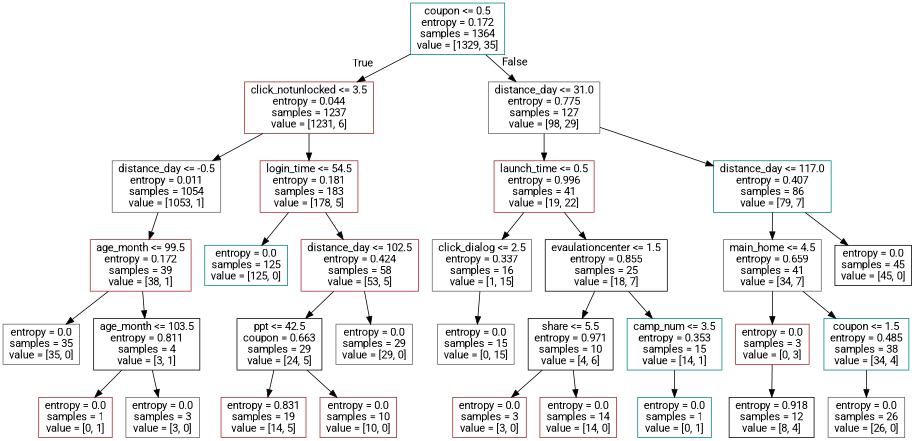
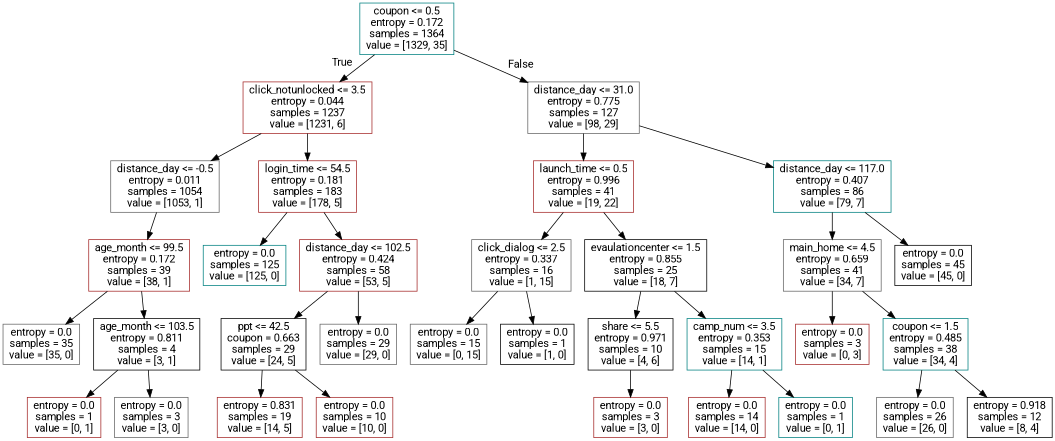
  digraph {
    fontname=Roboto
    node [color=brown fontname=Roboto shape=box]
    edge [fontname=Roboto]
    n1 [color=teal label="coupon <= 0.5\nentropy = 0.172\nsamples = 1364\nvalue = [1329, 35]"]
    n2 [label="click_notunlocked <= 3.5\nentropy = 0.044\nsamples = 1237\nvalue = [1231, 6]"]
    n3 [color=gray40 label="distance_day <= 31.0\nentropy = 0.775\nsamples = 127\nvalue = [98, 29]"]
    n4 [color=gray40 label="distance_day <= -0.5\nentropy = 0.011\nsamples = 1054\nvalue = [1053, 1]"]
    n5 [label="login_time <= 54.5\nentropy = 0.181\nsamples = 183\nvalue = [178, 5]"]
    n6 [label="launch_time <= 0.5\nentropy = 0.996\nsamples = 41\nvalue = [19, 22]"]
    n7 [color=teal label="distance_day <= 117.0\nentropy = 0.407\nsamples = 86\nvalue = [79, 7]"]
    n8 [label="age_month <= 99.5\nentropy = 0.172\nsamples = 39\nvalue = [38, 1]"]
    n9 [color=teal label="entropy = 0.0\nsamples = 125\nvalue = [125, 0]"]
    n10 [label="distance_day <= 102.5\nentropy = 0.424\nsamples = 58\nvalue = [53, 5]"]
    n11 [color=gray40 label="entropy = 0.0\nsamples = 35\nvalue = [35, 0]"]
    n12 [color=black label="age_month <= 103.5\nentropy = 0.811\nsamples = 4\nvalue = [3, 1]"]
    n13 [label="entropy = 0.0\nsamples = 1\nvalue = [0, 1]"]
    n14 [color=gray40 label="entropy = 0.0\nsamples = 3\nvalue = [3, 0]"]
    n15 [color=black label="ppt <= 42.5\ncoupon = 0.663\nsamples = 29\nvalue = [24, 5]"]
    n16 [color=gray40 label="entropy = 0.0\nsamples = 29\nvalue = [29, 0]"]
    n17 [label="entropy = 0.831\nsamples = 19\nvalue = [14, 5]"]
    n18 [label="entropy = 0.0\nsamples = 10\nvalue = [10, 0]"]
    n19 [color=gray40 label="click_dialog <= 2.5\nentropy = 0.337\nsamples = 16\nvalue = [1, 15]"]
    n20 [color=black label="evaulationcenter <= 1.5\nentropy = 0.855\nsamples = 25\nvalue = [18, 7]"]
    n21 [color=gray40 label="main_home <= 4.5\nentropy = 0.659\nsamples = 41\nvalue = [34, 7]"]
    n22 [color=black label="entropy = 0.0\nsamples = 45\nvalue = [45, 0]"]
    n23 [color=gray40 label="entropy = 0.0\nsamples = 15\nvalue = [0, 15]"]
+   n24 [color=black label="entropy = 0.0\nsamples = 1\nvalue = [1, 0]"]
    n25 [color=black label="share <= 5.5\nentropy = 0.971\nsamples = 10\nvalue = [4, 6]"]
    n26 [color=teal label="camp_num <= 3.5\nentropy = 0.353\nsamples = 15\nvalue = [14, 1]"]
    n27 [label="entropy = 0.0\nsamples = 3\nvalue = [3, 0]"]
    n28 [label="entropy = 0.0\nsamples = 14\nvalue = [14, 0]"]
    n29 [color=teal label="entropy = 0.0\nsamples = 1\nvalue = [0, 1]"]
    n30 [label="entropy = 0.0\nsamples = 3\nvalue = [0, 3]"]
    n31 [color=teal label="coupon <= 1.5\nentropy = 0.485\nsamples = 38\nvalue = [34, 4]"]
    n32 [color=gray40 label="entropy = 0.0\nsamples = 26\nvalue = [26, 0]"]
    n33 [color=black label="entropy = 0.918\nsamples = 12\nvalue = [8, 4]"]
    n1 -> n2 [headlabel=True labelangle=45 labeldistance=2.5]
    n1 -> n3 [headlabel=False labelangle=-45 labeldistance=2.5]
    n2 -> n4
    n2 -> n5
    n3 -> n6
    n3 -> n7
    n4 -> n8
    n5 -> n9
    n5 -> n10
    n6 -> n19
    n6 -> n20
    n7 -> n21
    n7 -> n22
    n8 -> n11
    n8 -> n12
    n10 -> n15
    n10 -> n16
    n12 -> n13
    n12 -> n14
    n15 -> n17
    n15 -> n18
    n19 -> n23
+   n19 -> n24
    n20 -> n25
    n20 -> n26
    n21 -> n30
    n21 -> n31
    n25 -> n27
-   n25 -> n28
+   n26 -> n28
    n26 -> n29
    n31 -> n32
-   n30 -> n33
+   n31 -> n33
  }
